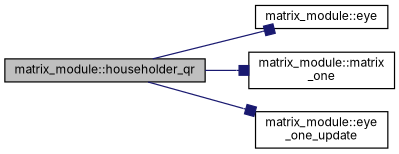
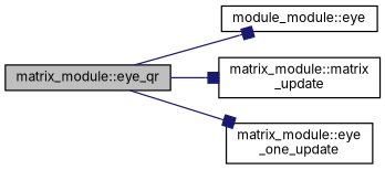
  digraph {
    fontname=Inter
    rankdir=LR
    node [color=black fillcolor=white fontname=Inter fontsize=10 shape=record style=filled]
    edge [arrowhead=box color=midnightblue fontname=Inter fontsize=10 labelfontname=Helvetica labelfontsize=10 style=solid]
-   n1 [fillcolor=grey75 fontcolor=black height=0.2 label="matrix_module::householder_qr" width=0.4]
-   n2 [height=0.2 label="matrix_module::eye" width=0.4]
-   n3 [height=0.2 label="matrix_module::matrix\l_one" width=0.4]
+   n1 [fillcolor=grey75 fontcolor=black height=0.2 label="matrix_module::eye_qr" width=0.4]
+   n2 [height=0.2 label="module_module::eye" width=0.4]
+   n3 [height=0.2 label="matrix_module::matrix\l_update" width=0.4]
    n4 [height=0.2 label="matrix_module::eye\l_one_update" width=0.4]
    n1 -> n2
    n1 -> n3
    n1 -> n4
  }
